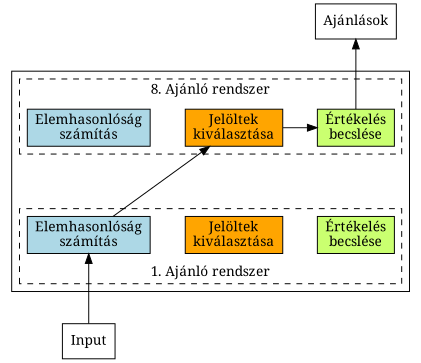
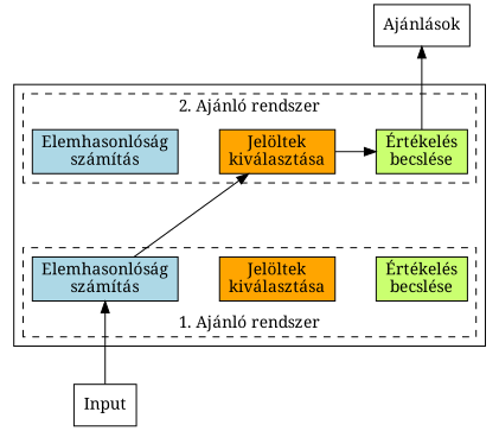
  digraph {
    rankdir=BT
    ranksep=1
    fontname="Noto Serif"
    node [shape=rectangle style=filled fontname="Noto Serif"]
    edge [minlen=2 fontname="Noto Serif"]
    n1 [fillcolor=lightblue label="Elemhasonlóság\nszámítás"]
    n2 [fillcolor=orange label="Jelöltek\nkiválasztása"]
    n3 [fillcolor=darkolivegreen1 label="Értékelés\nbecslése"]
    n4 [fillcolor=lightblue label="Elemhasonlóság\nszámítás"]
    n5 [fillcolor=orange label="Jelöltek\nkiválasztása"]
    n6 [fillcolor=darkolivegreen1 label="Értékelés\nbecslése"]
    n7 [label="Ajánlások" style=""]
    n8 [label=Input style=""]
    subgraph cluster_1 {
      subgraph cluster_2 {
        label="1. Ajánló rendszer"
        style=dashed
        subgraph sub_3 {
          label="1. Ajánló rendszer"
          rank=same
          style=dashed
          n1
          n2
          n3
        }
      }
      subgraph cluster_4 {
-       label="8. Ajánló rendszer"
+       label="2. Ajánló rendszer"
        labelloc=bottom
        style=dashed
        subgraph sub_5 {
          label="2. Ajánló rendszer"
          labelloc=bottom
          rank=same
          style=dashed
          n4
          n5
          n6
        }
      }
    }
    n1 -> n2 [style=invis]
    n1 -> n5 [minlen=""]
    n2 -> n3 [style=invis]
    n4 -> n5 [style=invis]
    n5 -> n6
    n6 -> n7 [minlen=""]
    n8 -> n1 [minlen=""]
  }
